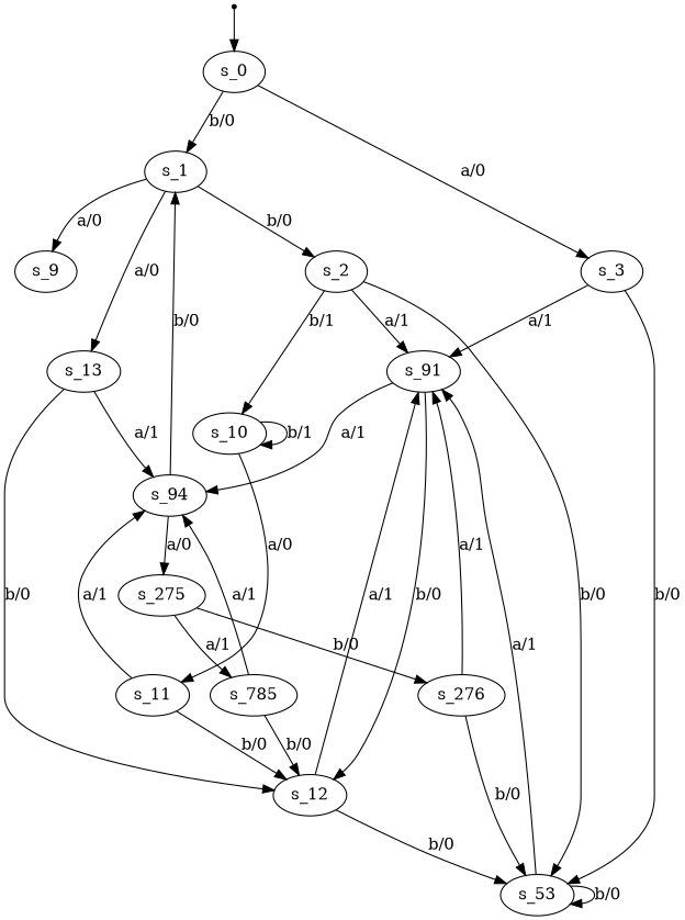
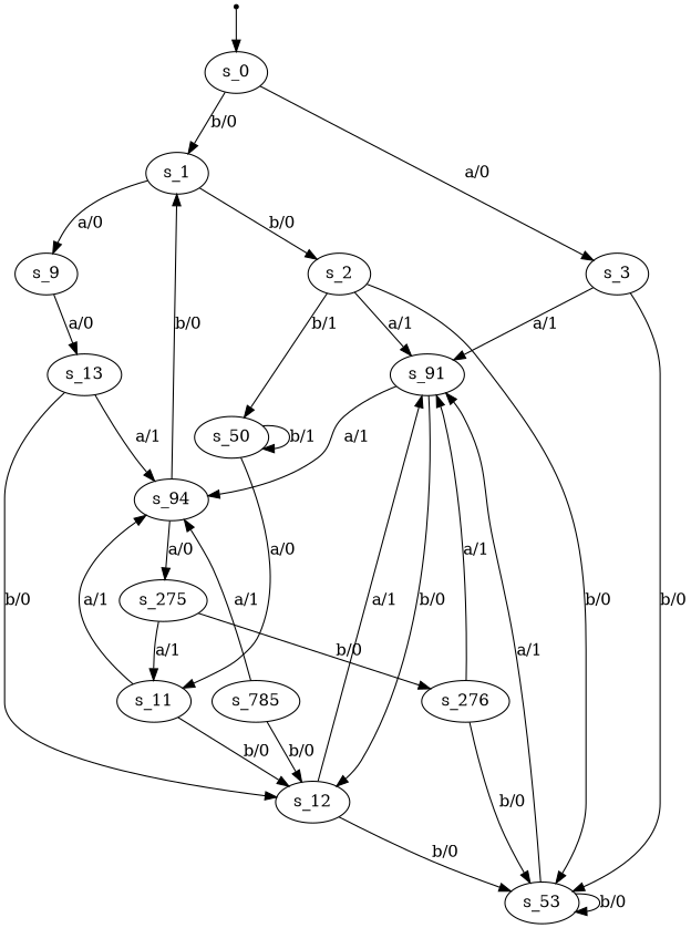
  digraph {
    s_0 [root=true]
    s_1
    s_3
    s_2
    s_9
    n6 [label=s_91]
    s_53
-   s_10
+   s_10 [label=s_50]
    s_13
    s_94
    s_12
    s_275
    s_276
    n14 [label=s_785]
    s_11
    qi [shape=point]
    s_0 -> s_1 [label="b/0"]
    s_0 -> s_3 [label="a/0"]
    s_1 -> s_2 [label="b/0"]
    s_1 -> s_9 [label="a/0"]
    s_3 -> n6 [label="a/1"]
    s_3 -> s_53 [label="b/0"]
    s_2 -> n6 [label="a/1"]
    s_2 -> s_53 [label="b/0"]
    s_2 -> s_10 [label="b/1"]
-   s_1 -> s_13 [label="a/0"]
+   s_9 -> s_13 [label="a/0"]
    n6 -> s_94 [label="a/1"]
    n6 -> s_12 [label="b/0"]
    s_53 -> n6 [label="a/1"]
    s_53 -> s_53 [label="b/0"]
    s_10 -> s_10 [label="b/1"]
    s_10 -> s_11 [label="a/0"]
    s_13 -> s_94 [label="a/1"]
    s_13 -> s_12 [label="b/0"]
    s_94 -> s_1 [label="b/0"]
    s_94 -> s_275 [label="a/0"]
    s_12 -> n6 [label="a/1"]
    s_12 -> s_53 [label="b/0"]
    s_275 -> s_276 [label="b/0"]
-   s_275 -> n14 [label="a/1"]
+   s_275 -> s_11 [label="a/1"]
    s_276 -> n6 [label="a/1"]
    s_276 -> s_53 [label="b/0"]
    n14 -> s_94 [label="a/1"]
    n14 -> s_12 [label="b/0"]
    s_11 -> s_94 [label="a/1"]
    s_11 -> s_12 [label="b/0"]
    qi -> s_0
  }
